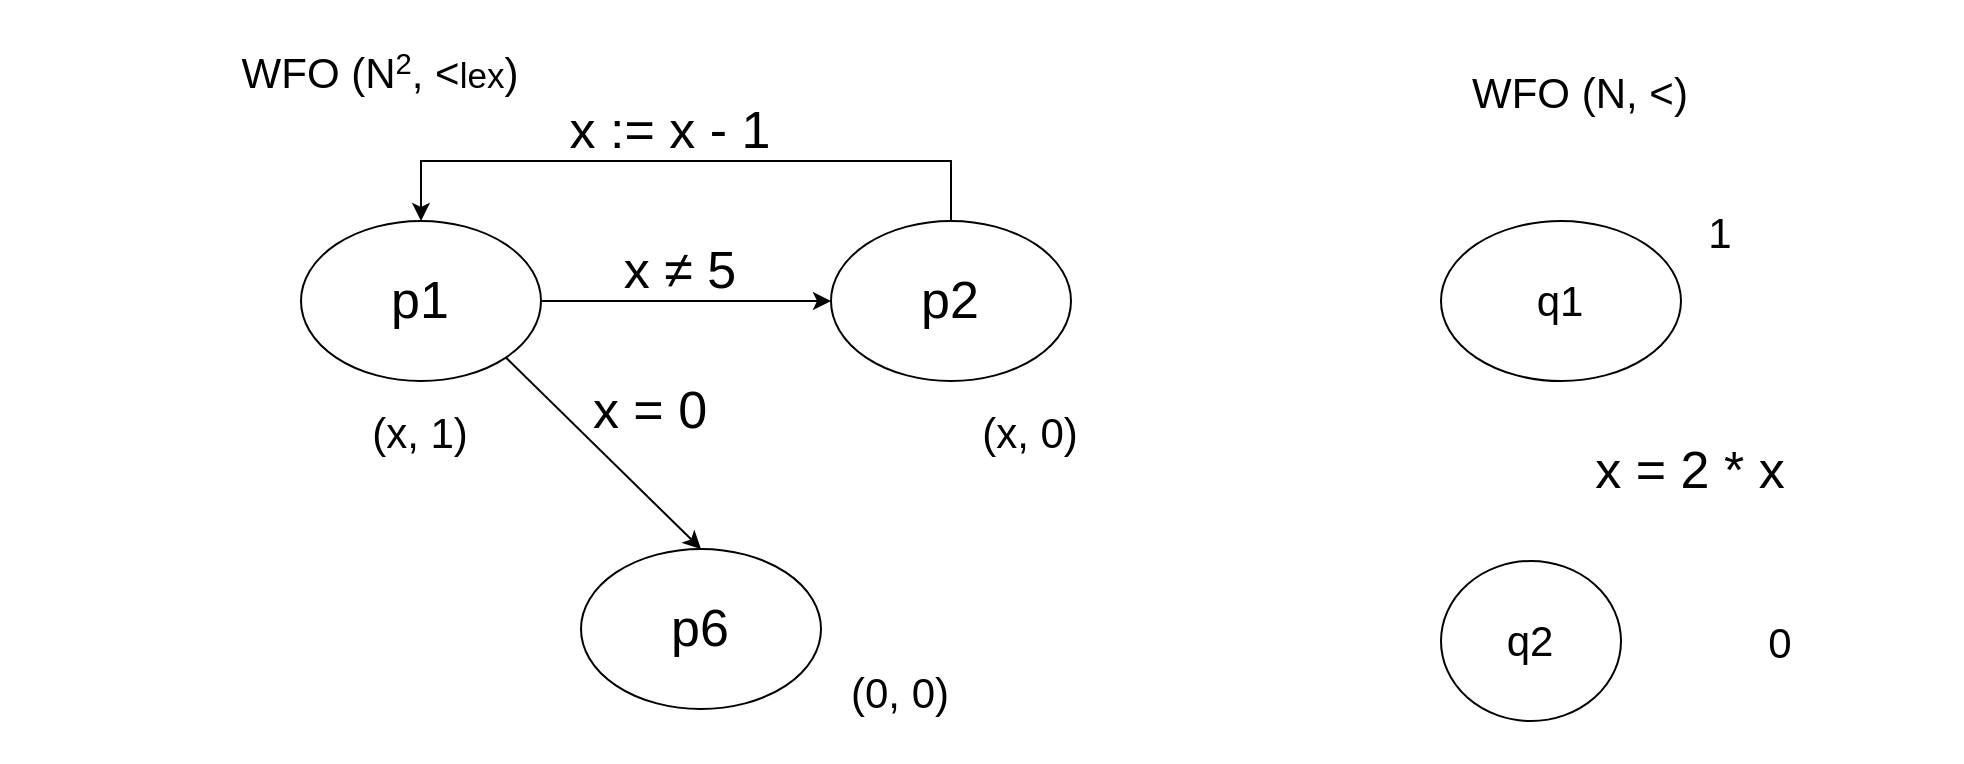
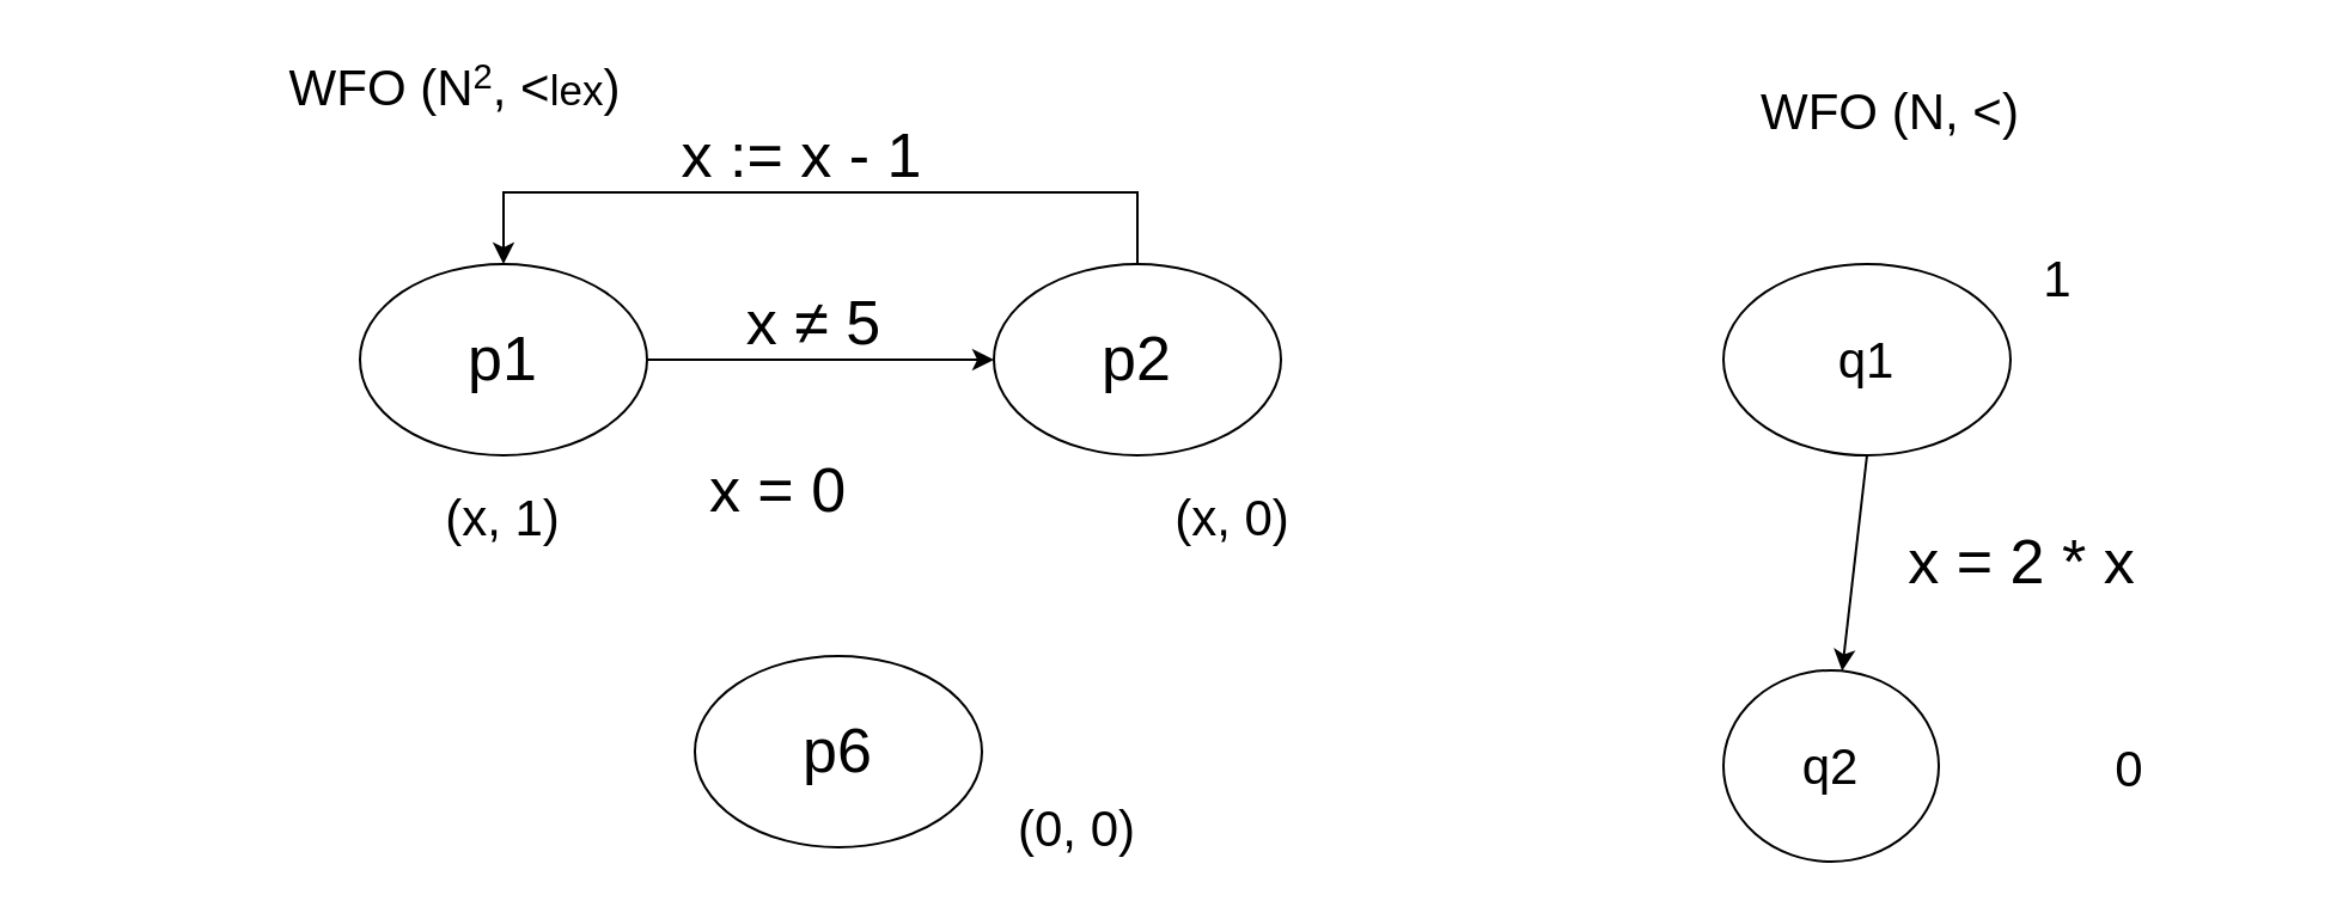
  <mxCell id="0" />
  <mxCell id="1" parent="0" />
  <mxCell id="2" style="edgeStyle=orthogonalEdgeStyle;rounded=0;orthogonalLoop=1;jettySize=auto;html=1;exitX=1;exitY=0.5;exitDx=0;exitDy=0;entryX=0;entryY=0.5;entryDx=0;entryDy=0;fontSize=26;" parent="1" source="4" target="6" edge="1"><mxGeometry relative="1" as="geometry" /></mxCell>
- <mxCell id="3" style="rounded=0;orthogonalLoop=1;jettySize=auto;html=1;exitX=1;exitY=1;exitDx=0;exitDy=0;entryX=0.5;entryY=0;entryDx=0;entryDy=0;fontSize=26;fontColor=#000000;" parent="1" source="4" target="9" edge="1"><mxGeometry relative="1" as="geometry" /></mxCell>
  <mxCell id="4" value="&lt;font style=&quot;font-size: 26px;&quot;&gt;&amp;nbsp;p1&amp;nbsp;&lt;/font&gt;" style="ellipse;whiteSpace=wrap;html=1;fillColor=none;" parent="1" vertex="1"><mxGeometry x="150" y="110" width="120" height="80" as="geometry" /></mxCell>
  <mxCell id="5" style="edgeStyle=orthogonalEdgeStyle;rounded=0;orthogonalLoop=1;jettySize=auto;html=1;exitX=0.5;exitY=0;exitDx=0;exitDy=0;entryX=0.5;entryY=0;entryDx=0;entryDy=0;fontSize=26;fontColor=#000000;" parent="1" source="6" target="4" edge="1"><mxGeometry relative="1" as="geometry"><Array as="points"><mxPoint x="475" y="80" /><mxPoint x="210" y="80" /></Array></mxGeometry></mxCell>
  <mxCell id="6" value="&lt;font style=&quot;font-size: 26px;&quot;&gt;&amp;nbsp;p2&amp;nbsp;&lt;/font&gt;" style="ellipse;whiteSpace=wrap;html=1;fillColor=none;" parent="1" vertex="1"><mxGeometry x="415" y="110" width="120" height="80" as="geometry" /></mxCell>
  <mxCell id="7" value="&lt;font style=&quot;font-size: 26px;&quot;&gt;x&amp;nbsp;&lt;span style=&quot;font-family: arial, sans-serif; text-align: left;&quot;&gt;≠ 5&lt;/span&gt;&lt;/font&gt;" style="text;html=1;strokeColor=none;fillColor=none;align=center;verticalAlign=middle;whiteSpace=wrap;rounded=0;fontSize=26;" parent="1" vertex="1"><mxGeometry x="310" y="120" width="60" height="30" as="geometry" /></mxCell>
  <mxCell id="8" value="x := x - 1" style="text;html=1;strokeColor=none;fillColor=none;align=center;verticalAlign=middle;whiteSpace=wrap;rounded=0;fontSize=26;" parent="1" vertex="1"><mxGeometry x="280" y="50" width="110" height="30" as="geometry" /></mxCell>
  <mxCell id="9" value="p6" style="ellipse;whiteSpace=wrap;html=1;fontSize=26;fontColor=#000000;fillColor=none;" parent="1" vertex="1"><mxGeometry x="290" y="274" width="120" height="80" as="geometry" /></mxCell>
  <mxCell id="10" value="&lt;font style=&quot;font-size: 26px;&quot;&gt;x =&lt;span style=&quot;font-family: arial, sans-serif; text-align: left;&quot;&gt;&amp;nbsp;0&lt;/span&gt;&lt;/font&gt;" style="text;html=1;strokeColor=none;fillColor=none;align=center;verticalAlign=middle;whiteSpace=wrap;rounded=0;fontSize=26;" parent="1" vertex="1"><mxGeometry x="290" y="190" width="70" height="30" as="geometry" /></mxCell>
  <mxCell id="11" value="&lt;font style=&quot;font-size: 21px;&quot;&gt;(x, 1)&lt;/font&gt;" style="text;html=1;strokeColor=none;fillColor=none;align=center;verticalAlign=middle;whiteSpace=wrap;rounded=0;fontSize=26;fontColor=#000000;" parent="1" vertex="1"><mxGeometry x="170" y="200" width="80" height="30" as="geometry" /></mxCell>
  <mxCell id="12" value="&lt;font style=&quot;font-size: 21px;&quot;&gt;(x, 0)&lt;/font&gt;" style="text;html=1;strokeColor=none;fillColor=none;align=center;verticalAlign=middle;whiteSpace=wrap;rounded=0;fontSize=26;fontColor=#000000;" parent="1" vertex="1"><mxGeometry x="475" y="200" width="80" height="30" as="geometry" /></mxCell>
  <mxCell id="13" value="&lt;font style=&quot;font-size: 21px;&quot;&gt;(0, 0)&lt;/font&gt;" style="text;html=1;strokeColor=none;fillColor=none;align=center;verticalAlign=middle;whiteSpace=wrap;rounded=0;fontSize=26;fontColor=#000000;" parent="1" vertex="1"><mxGeometry x="410" y="330" width="80" height="30" as="geometry" /></mxCell>
  <mxCell id="14" value="&lt;font style=&quot;font-size: 21px;&quot;&gt;WFO (N&lt;/font&gt;&lt;font style=&quot;font-size: 17.5px;&quot;&gt;&lt;sup&gt;2&lt;/sup&gt;&lt;/font&gt;&lt;font style=&quot;&quot;&gt;&lt;span style=&quot;font-size: 21px;&quot;&gt;, &amp;lt;&lt;/span&gt;&lt;/font&gt;&lt;font style=&quot;&quot;&gt;&lt;span style=&quot;font-size: 17.5px;&quot;&gt;lex&lt;/span&gt;&lt;span style=&quot;font-size: 21px;&quot;&gt;)&lt;/span&gt;&lt;/font&gt;" style="text;html=1;strokeColor=none;fillColor=none;align=center;verticalAlign=middle;whiteSpace=wrap;rounded=0;fontSize=26;fontColor=#000000;" parent="1" vertex="1"><mxGeometry x="20" y="20" width="340" height="30" as="geometry" /></mxCell>
+ <mxCell id="15" style="edgeStyle=none;rounded=0;orthogonalLoop=1;jettySize=auto;html=1;exitX=0.5;exitY=1;exitDx=0;exitDy=0;fontSize=21;fontColor=#000000;" parent="1" source="16" target="17" edge="1"><mxGeometry relative="1" as="geometry" /></mxCell>
  <mxCell id="16" value="q1" style="ellipse;whiteSpace=wrap;html=1;fontSize=21;fontColor=#000000;fillColor=none;" parent="1" vertex="1"><mxGeometry x="720" y="110" width="120" height="80" as="geometry" /></mxCell>
  <mxCell id="17" value="q2" style="ellipse;whiteSpace=wrap;html=1;fontSize=21;fontColor=#000000;fillColor=none;" parent="1" vertex="1"><mxGeometry x="720" y="280" width="90" height="80" as="geometry" /></mxCell>
  <mxCell id="18" value="x = 2 * x" style="text;html=1;strokeColor=none;fillColor=none;align=center;verticalAlign=middle;whiteSpace=wrap;rounded=0;fontSize=26;" parent="1" vertex="1"><mxGeometry x="790" y="220" width="110" height="30" as="geometry" /></mxCell>
  <mxCell id="19" value="&lt;font style=&quot;font-size: 21px;&quot;&gt;1&lt;/font&gt;" style="text;html=1;strokeColor=none;fillColor=none;align=center;verticalAlign=middle;whiteSpace=wrap;rounded=0;fontSize=26;fontColor=#000000;" parent="1" vertex="1"><mxGeometry x="830" y="100" width="60" height="30" as="geometry" /></mxCell>
  <mxCell id="20" value="&lt;font style=&quot;font-size: 21px;&quot;&gt;0&lt;/font&gt;" style="text;html=1;strokeColor=none;fillColor=none;align=center;verticalAlign=middle;whiteSpace=wrap;rounded=0;fontSize=26;fontColor=#000000;" parent="1" vertex="1"><mxGeometry x="860" y="305" width="60" height="30" as="geometry" /></mxCell>
  <mxCell id="21" value="&lt;font style=&quot;font-size: 21px;&quot;&gt;WFO (N, &amp;lt;&lt;/font&gt;&lt;font style=&quot;&quot;&gt;&lt;span style=&quot;font-size: 21px;&quot;&gt;)&lt;/span&gt;&lt;/font&gt;" style="text;html=1;strokeColor=none;fillColor=none;align=center;verticalAlign=middle;whiteSpace=wrap;rounded=0;fontSize=26;fontColor=#000000;" parent="1" vertex="1"><mxGeometry x="620" y="30" width="340" height="30" as="geometry" /></mxCell>
